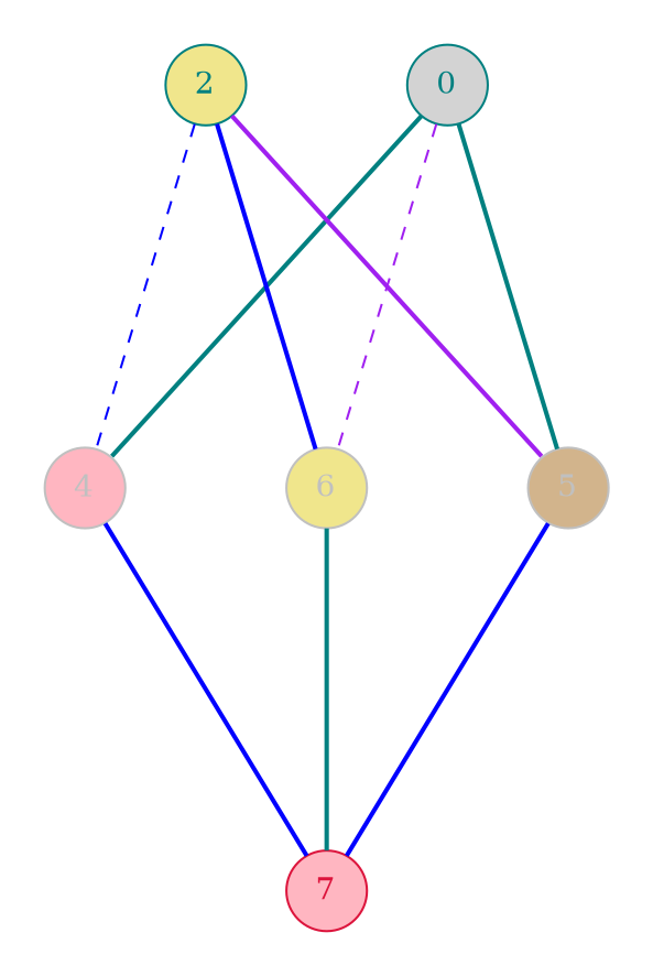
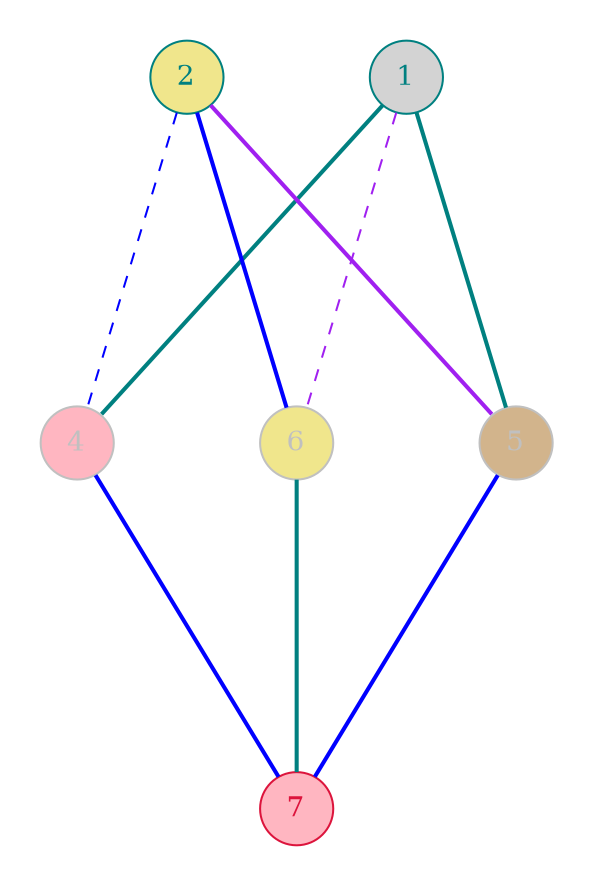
  digraph {
    arrowShape=none
    nodesep=1
    ranksep=2
    splines=false
    node [color=gray fillcolor=khaki fontcolor=gray shape=circle style=filled]
    edge [arrowhead=none color=blue style=bold]
-   1 [color=teal fillcolor=lightgrey fontcolor=teal label=0]
+   1 [color=teal fillcolor=lightgrey fontcolor=teal]
    2 [color=teal fontcolor=teal]
    4 [fillcolor=lightpink]
    5 [fillcolor=tan]
    6
    7 [color=crimson fillcolor=lightpink fontcolor=crimson]
    subgraph cluster_1 {
      color=white
      rank=same
      1
      2
    }
    subgraph cluster_2 {
      color=white
      rank=same
      4
      5
      6
    }
    subgraph cluster_3 {
      color=white
      labeljust=1
      rank=same
      7
    }
    1 -> 4 [color=teal]
    1 -> 5 [color=teal]
    1 -> 6 [color=purple style=dashed]
    2 -> 4 [style=dashed]
    2 -> 5 [color=purple]
    2 -> 6
    4 -> 7
    5 -> 7
    6 -> 7 [color=teal]
  }
